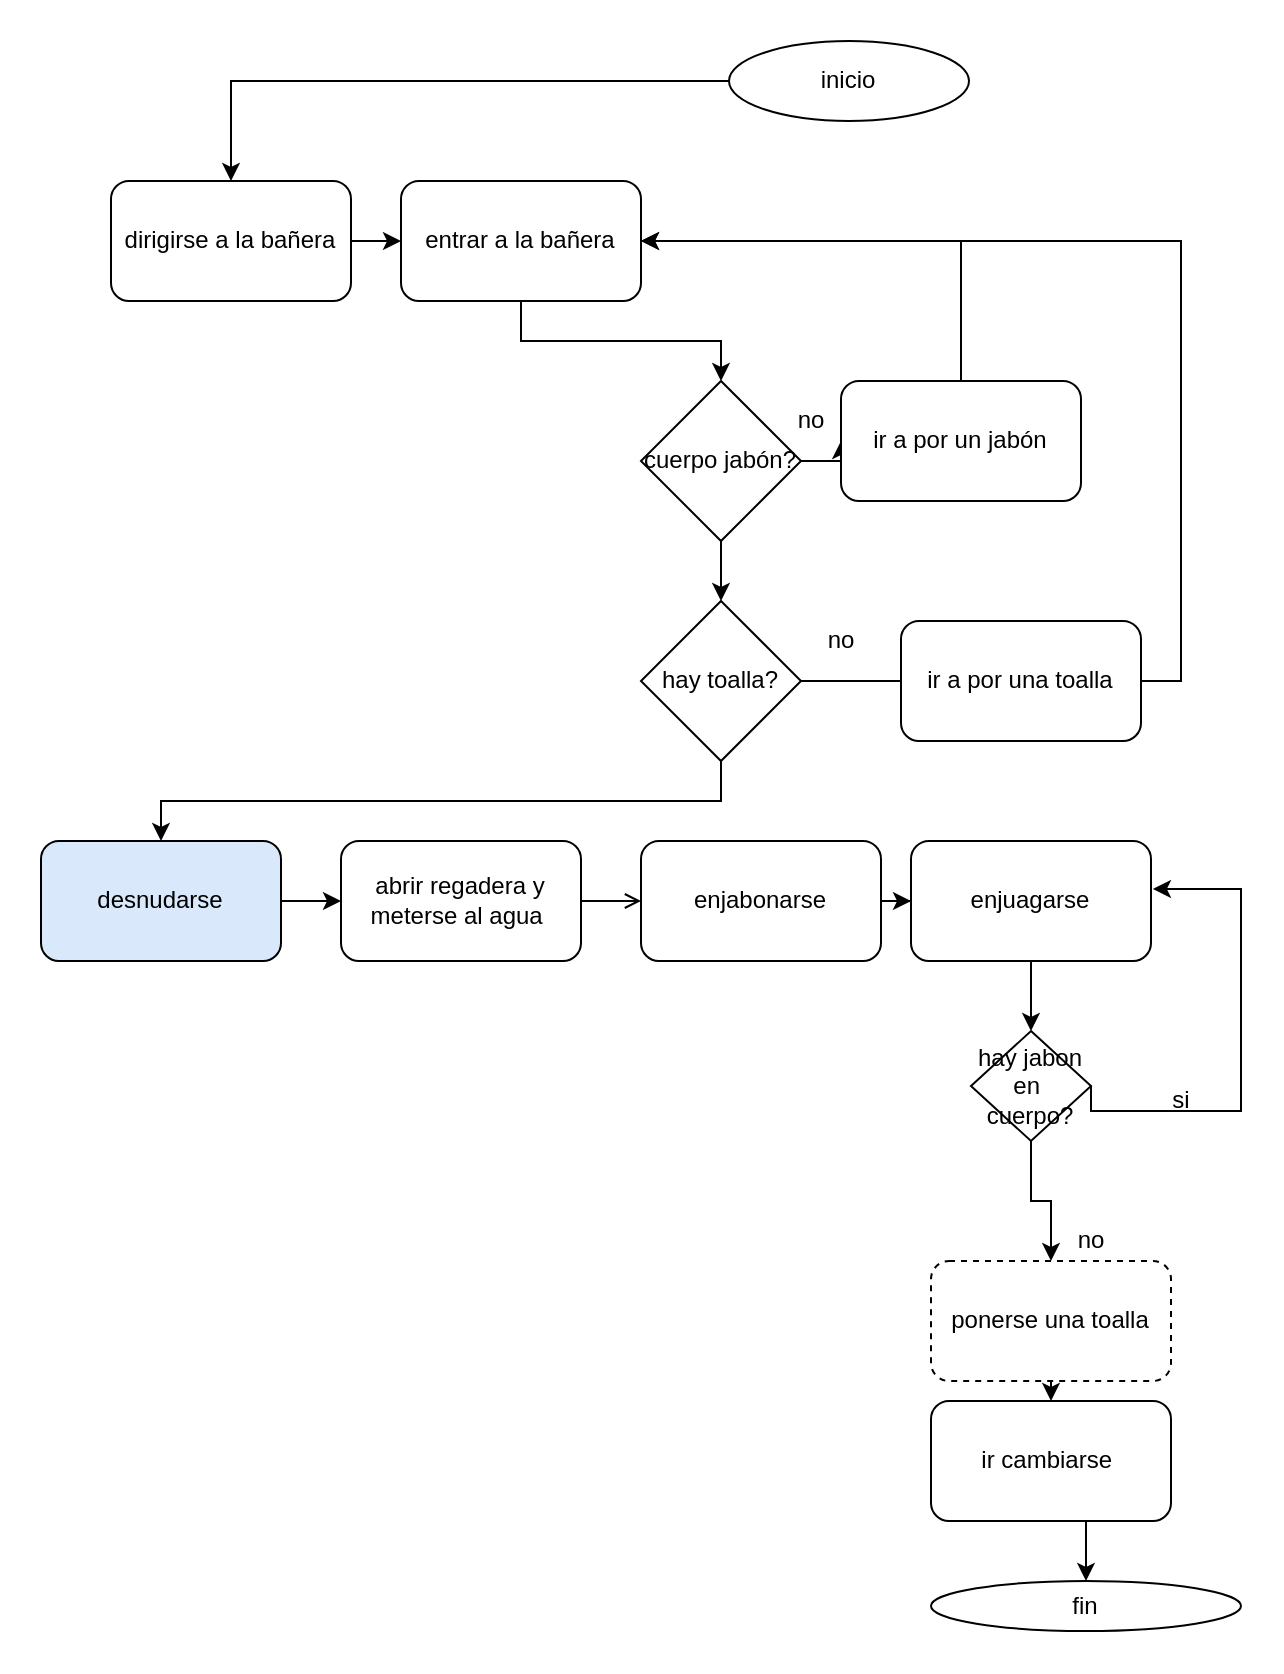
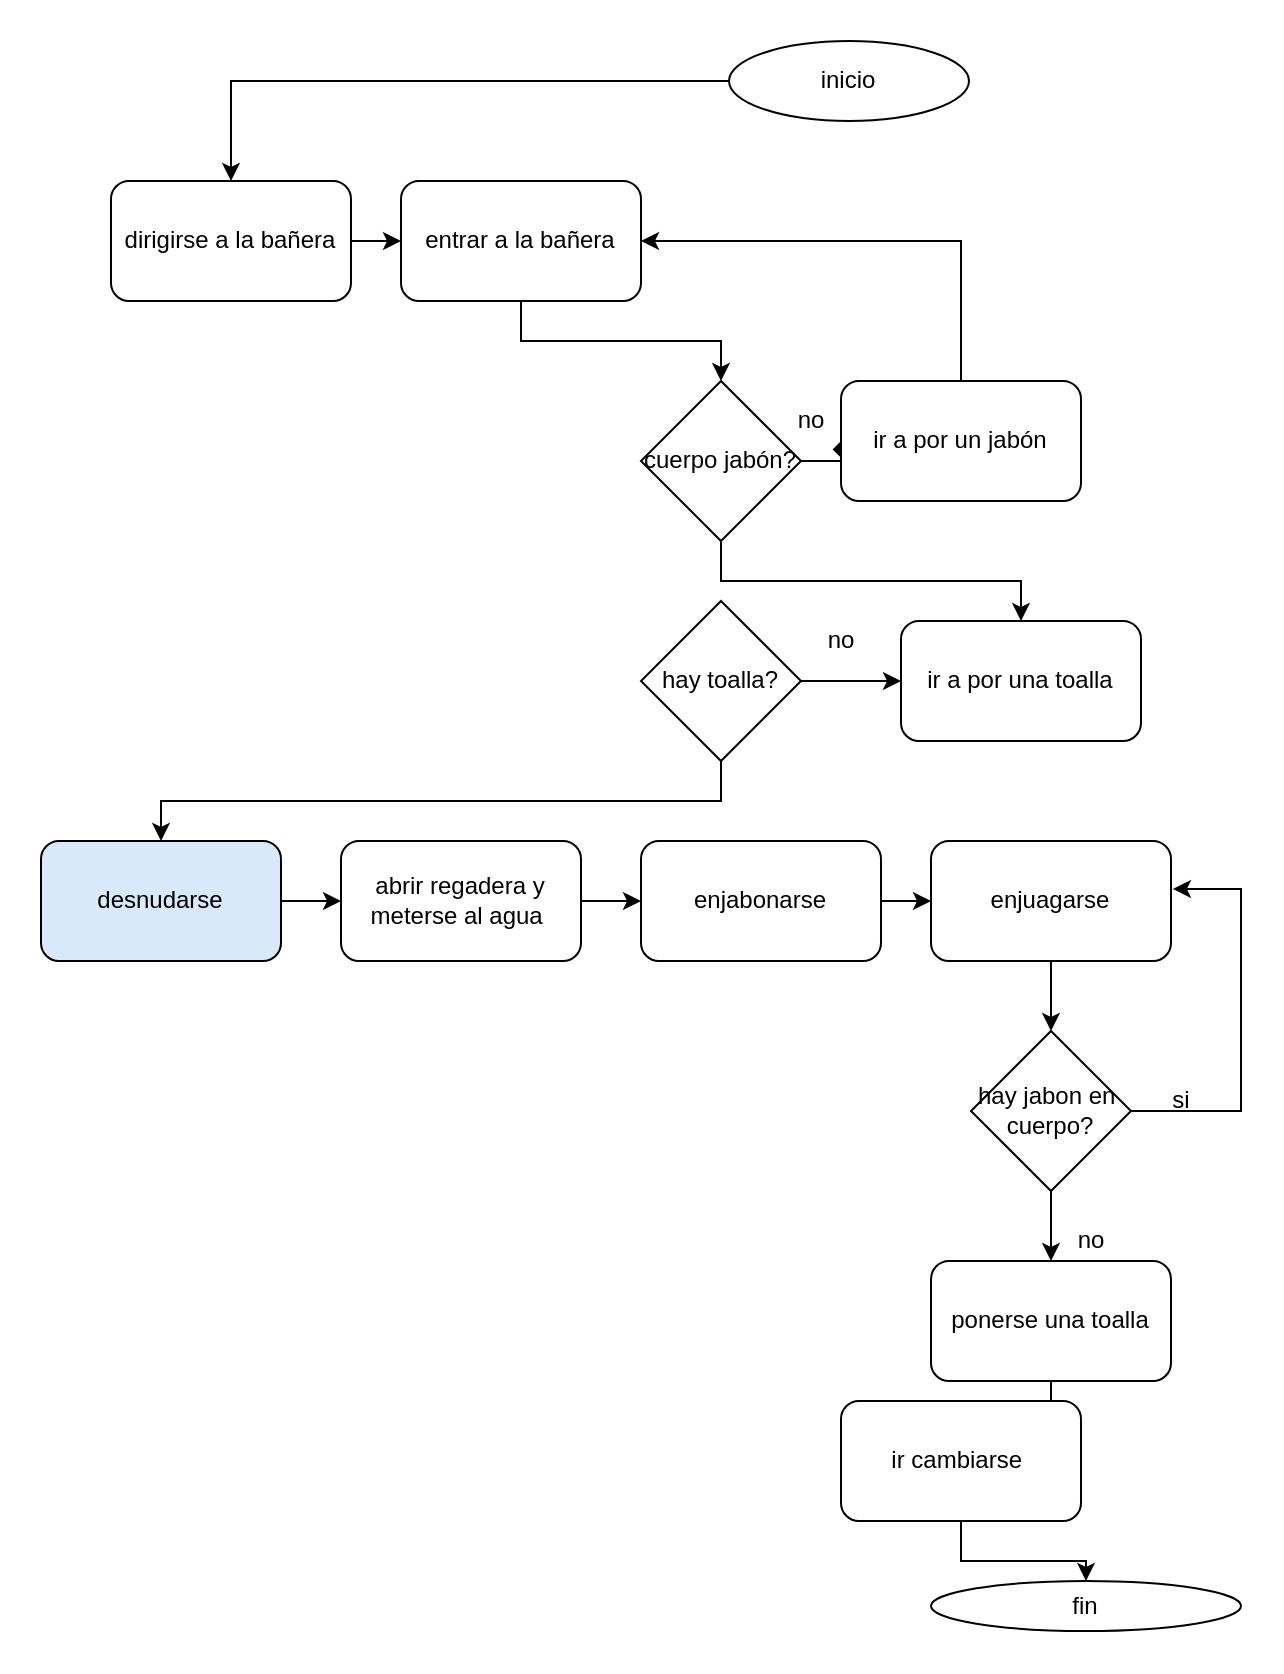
  <mxCell id="0" />
  <mxCell id="1" parent="0" />
  <mxCell id="2" style="edgeStyle=orthogonalEdgeStyle;rounded=0;orthogonalLoop=1;jettySize=auto;html=1;exitX=1;exitY=0.5;exitDx=0;exitDy=0;entryX=0;entryY=0.5;entryDx=0;entryDy=0;" edge="1" parent="1" source="3" target="5"><mxGeometry relative="1" as="geometry" /></mxCell>
  <mxCell id="3" value="dirigirse a la bañera" style="rounded=1;whiteSpace=wrap;html=1;" vertex="1" parent="1"><mxGeometry x="55" y="90" width="120" height="60" as="geometry" /></mxCell>
  <mxCell id="4" style="edgeStyle=orthogonalEdgeStyle;rounded=0;orthogonalLoop=1;jettySize=auto;html=1;exitX=0.5;exitY=1;exitDx=0;exitDy=0;entryX=0.5;entryY=0;entryDx=0;entryDy=0;" edge="1" parent="1" source="5" target="8"><mxGeometry relative="1" as="geometry" /></mxCell>
  <mxCell id="5" value="entrar a la bañera" style="rounded=1;whiteSpace=wrap;html=1;" vertex="1" parent="1"><mxGeometry x="200" y="90" width="120" height="60" as="geometry" /></mxCell>
- <mxCell id="6" style="edgeStyle=orthogonalEdgeStyle;rounded=0;orthogonalLoop=1;jettySize=auto;html=1;exitX=1;exitY=0.5;exitDx=0;exitDy=0;entryX=0;entryY=0.5;entryDx=0;entryDy=0;" edge="1" parent="1" source="8" target="10"><mxGeometry relative="1" as="geometry" /></mxCell>
- <mxCell id="7" style="edgeStyle=orthogonalEdgeStyle;rounded=0;orthogonalLoop=1;jettySize=auto;html=1;exitX=0.5;exitY=1;exitDx=0;exitDy=0;entryX=0.5;entryY=0;entryDx=0;entryDy=0;" edge="1" parent="1" source="8" target="13"><mxGeometry relative="1" as="geometry" /></mxCell>
+ <mxCell id="6" style="edgeStyle=orthogonalEdgeStyle;rounded=0;orthogonalLoop=1;jettySize=auto;html=1;exitX=1;exitY=0.5;exitDx=0;exitDy=0;entryX=0;entryY=0.5;entryDx=0;entryDy=0;endArrow=diamond;" edge="1" parent="1" source="8" target="10"><mxGeometry relative="1" as="geometry" /></mxCell>
+ <mxCell id="7" style="edgeStyle=orthogonalEdgeStyle;rounded=0;orthogonalLoop=1;jettySize=auto;html=1;exitX=0.5;exitY=1;exitDx=0;exitDy=0;" edge="1" parent="1" source="8" target="15"><mxGeometry relative="1" as="geometry" /></mxCell>
  <mxCell id="8" value="cuerpo jabón?" style="rhombus;whiteSpace=wrap;html=1;" vertex="1" parent="1"><mxGeometry x="320" y="190" width="80" height="80" as="geometry" /></mxCell>
  <mxCell id="9" style="edgeStyle=orthogonalEdgeStyle;rounded=0;orthogonalLoop=1;jettySize=auto;html=1;exitX=0.5;exitY=0;exitDx=0;exitDy=0;entryX=1;entryY=0.5;entryDx=0;entryDy=0;" edge="1" parent="1" source="10" target="5"><mxGeometry relative="1" as="geometry" /></mxCell>
  <mxCell id="10" value="ir a por un jabón" style="rounded=1;whiteSpace=wrap;html=1;" vertex="1" parent="1"><mxGeometry x="420" y="190" width="120" height="60" as="geometry" /></mxCell>
- <mxCell id="11" style="edgeStyle=orthogonalEdgeStyle;rounded=0;orthogonalLoop=1;jettySize=auto;html=1;exitX=1;exitY=0.5;exitDx=0;exitDy=0;endArrow=none;" edge="1" parent="1" source="13" target="15"><mxGeometry relative="1" as="geometry" /></mxCell>
+ <mxCell id="11" style="edgeStyle=orthogonalEdgeStyle;rounded=0;orthogonalLoop=1;jettySize=auto;html=1;exitX=1;exitY=0.5;exitDx=0;exitDy=0;" edge="1" parent="1" source="13" target="15"><mxGeometry relative="1" as="geometry" /></mxCell>
  <mxCell id="12" style="edgeStyle=orthogonalEdgeStyle;rounded=0;orthogonalLoop=1;jettySize=auto;html=1;exitX=0.5;exitY=1;exitDx=0;exitDy=0;" edge="1" parent="1" source="13" target="17"><mxGeometry relative="1" as="geometry" /></mxCell>
  <mxCell id="13" value="hay toalla?" style="rhombus;whiteSpace=wrap;html=1;" vertex="1" parent="1"><mxGeometry x="320" y="300" width="80" height="80" as="geometry" /></mxCell>
- <mxCell id="14" style="edgeStyle=orthogonalEdgeStyle;rounded=0;orthogonalLoop=1;jettySize=auto;html=1;exitX=1;exitY=0.5;exitDx=0;exitDy=0;entryX=1;entryY=0.5;entryDx=0;entryDy=0;" edge="1" parent="1" source="15" target="5"><mxGeometry relative="1" as="geometry" /></mxCell>
  <mxCell id="15" value="ir a por una toalla" style="rounded=1;whiteSpace=wrap;html=1;" vertex="1" parent="1"><mxGeometry x="450" y="310" width="120" height="60" as="geometry" /></mxCell>
  <mxCell id="16" style="edgeStyle=orthogonalEdgeStyle;rounded=0;orthogonalLoop=1;jettySize=auto;html=1;" edge="1" parent="1" source="17" target="19"><mxGeometry relative="1" as="geometry" /></mxCell>
  <mxCell id="17" value="desnudarse" style="rounded=1;whiteSpace=wrap;html=1;fillColor=#dae8fc;" vertex="1" parent="1"><mxGeometry x="20" y="420" width="120" height="60" as="geometry" /></mxCell>
- <mxCell id="18" style="edgeStyle=orthogonalEdgeStyle;rounded=0;orthogonalLoop=1;jettySize=auto;html=1;exitX=1;exitY=0.5;exitDx=0;exitDy=0;entryX=0;entryY=0.5;entryDx=0;entryDy=0;endArrow=open;" edge="1" parent="1" source="19" target="21"><mxGeometry relative="1" as="geometry" /></mxCell>
+ <mxCell id="18" style="edgeStyle=orthogonalEdgeStyle;rounded=0;orthogonalLoop=1;jettySize=auto;html=1;exitX=1;exitY=0.5;exitDx=0;exitDy=0;entryX=0;entryY=0.5;entryDx=0;entryDy=0;" edge="1" parent="1" source="19" target="21"><mxGeometry relative="1" as="geometry" /></mxCell>
  <mxCell id="19" value="abrir regadera y meterse al agua&amp;nbsp;" style="rounded=1;whiteSpace=wrap;html=1;" vertex="1" parent="1"><mxGeometry x="170" y="420" width="120" height="60" as="geometry" /></mxCell>
  <mxCell id="20" style="edgeStyle=orthogonalEdgeStyle;rounded=0;orthogonalLoop=1;jettySize=auto;html=1;exitX=1;exitY=0.5;exitDx=0;exitDy=0;" edge="1" parent="1" source="21" target="28"><mxGeometry relative="1" as="geometry" /></mxCell>
  <mxCell id="21" value="enjabonarse" style="rounded=1;whiteSpace=wrap;html=1;" vertex="1" parent="1"><mxGeometry x="320" y="420" width="120" height="60" as="geometry" /></mxCell>
  <mxCell id="22" value="no" style="text;html=1;align=center;verticalAlign=middle;resizable=0;points=[];autosize=1;strokeColor=none;fillColor=none;" vertex="1" parent="1"><mxGeometry x="390" y="200" width="30" height="20" as="geometry" /></mxCell>
  <mxCell id="23" value="no" style="text;html=1;align=center;verticalAlign=middle;resizable=0;points=[];autosize=1;strokeColor=none;fillColor=none;" vertex="1" parent="1"><mxGeometry x="405" y="310" width="30" height="20" as="geometry" /></mxCell>
  <mxCell id="24" style="edgeStyle=orthogonalEdgeStyle;rounded=0;orthogonalLoop=1;jettySize=auto;html=1;exitX=0.5;exitY=1;exitDx=0;exitDy=0;" edge="1" parent="1" source="26" target="31"><mxGeometry relative="1" as="geometry"><mxPoint x="424" y="1020" as="targetPoint" /></mxGeometry></mxCell>
  <mxCell id="25" style="edgeStyle=orthogonalEdgeStyle;rounded=0;orthogonalLoop=1;jettySize=auto;html=1;exitX=1;exitY=0.5;exitDx=0;exitDy=0;entryX=1.008;entryY=0.4;entryDx=0;entryDy=0;entryPerimeter=0;" edge="1" parent="1" source="26" target="28"><mxGeometry relative="1" as="geometry"><Array as="points"><mxPoint x="620" y="555" /><mxPoint x="620" y="444" /></Array></mxGeometry></mxCell>
- <mxCell id="26" value="hay jabon en&amp;nbsp;&lt;br&gt;cuerpo?" style="rhombus;whiteSpace=wrap;html=1;" vertex="1" parent="1"><mxGeometry x="485" y="515" width="60" height="55" as="geometry" /></mxCell>
+ <mxCell id="26" value="hay jabon en&amp;nbsp;&lt;br&gt;cuerpo?" style="rhombus;whiteSpace=wrap;html=1;" vertex="1" parent="1"><mxGeometry x="485" y="515" width="80" height="80" as="geometry" /></mxCell>
  <mxCell id="27" style="edgeStyle=orthogonalEdgeStyle;rounded=0;orthogonalLoop=1;jettySize=auto;html=1;exitX=0.5;exitY=1;exitDx=0;exitDy=0;entryX=0.5;entryY=0;entryDx=0;entryDy=0;" edge="1" parent="1" source="28" target="26"><mxGeometry relative="1" as="geometry" /></mxCell>
- <mxCell id="28" value="enjuagarse" style="rounded=1;whiteSpace=wrap;html=1;" vertex="1" parent="1"><mxGeometry x="455" y="420" width="120" height="60" as="geometry" /></mxCell>
+ <mxCell id="28" value="enjuagarse" style="rounded=1;whiteSpace=wrap;html=1;" vertex="1" parent="1"><mxGeometry x="465" y="420" width="120" height="60" as="geometry" /></mxCell>
  <mxCell id="29" value="no" style="text;html=1;align=center;verticalAlign=middle;resizable=0;points=[];autosize=1;strokeColor=none;fillColor=none;" vertex="1" parent="1"><mxGeometry x="530" y="610" width="30" height="20" as="geometry" /></mxCell>
  <mxCell id="30" style="edgeStyle=orthogonalEdgeStyle;rounded=0;orthogonalLoop=1;jettySize=auto;html=1;exitX=0.5;exitY=1;exitDx=0;exitDy=0;entryX=0.5;entryY=0;entryDx=0;entryDy=0;" edge="1" parent="1" source="31" target="33"><mxGeometry relative="1" as="geometry" /></mxCell>
- <mxCell id="31" value="ponerse una toalla" style="rounded=1;whiteSpace=wrap;html=1;dashed=1;" vertex="1" parent="1"><mxGeometry x="465" y="630" width="120" height="60" as="geometry" /></mxCell>
+ <mxCell id="31" value="ponerse una toalla" style="rounded=1;whiteSpace=wrap;html=1;" vertex="1" parent="1"><mxGeometry x="465" y="630" width="120" height="60" as="geometry" /></mxCell>
  <mxCell id="32" style="edgeStyle=orthogonalEdgeStyle;rounded=0;orthogonalLoop=1;jettySize=auto;html=1;exitX=0.5;exitY=1;exitDx=0;exitDy=0;entryX=0.5;entryY=0;entryDx=0;entryDy=0;" edge="1" parent="1" source="33" target="34"><mxGeometry relative="1" as="geometry" /></mxCell>
- <mxCell id="33" value="ir cambiarse&amp;nbsp;" style="rounded=1;whiteSpace=wrap;html=1;" vertex="1" parent="1"><mxGeometry x="465" y="700" width="120" height="60" as="geometry" /></mxCell>
+ <mxCell id="33" value="ir cambiarse&amp;nbsp;" style="rounded=1;whiteSpace=wrap;html=1;" vertex="1" parent="1"><mxGeometry x="420" y="700" width="120" height="60" as="geometry" /></mxCell>
  <mxCell id="34" value="fin" style="ellipse;whiteSpace=wrap;html=1;" vertex="1" parent="1"><mxGeometry x="465" y="790" width="155" height="25" as="geometry" /></mxCell>
  <mxCell id="35" style="edgeStyle=orthogonalEdgeStyle;rounded=0;orthogonalLoop=1;jettySize=auto;html=1;exitX=0.5;exitY=1;exitDx=0;exitDy=0;" edge="1" parent="1"><mxGeometry relative="1" as="geometry"><mxPoint x="424" y="50" as="sourcePoint" /><mxPoint x="424" y="50" as="targetPoint" /></mxGeometry></mxCell>
  <mxCell id="36" style="edgeStyle=orthogonalEdgeStyle;rounded=0;orthogonalLoop=1;jettySize=auto;html=1;" edge="1" parent="1" source="37" target="3"><mxGeometry relative="1" as="geometry" /></mxCell>
  <mxCell id="37" value="inicio" style="ellipse;whiteSpace=wrap;html=1;" vertex="1" parent="1"><mxGeometry x="364" y="20" width="120" height="40" as="geometry" /></mxCell>
  <mxCell id="38" value="si" style="text;html=1;align=center;verticalAlign=middle;resizable=0;points=[];autosize=1;strokeColor=none;fillColor=none;" vertex="1" parent="1"><mxGeometry x="575" y="540" width="30" height="20" as="geometry" /></mxCell>
